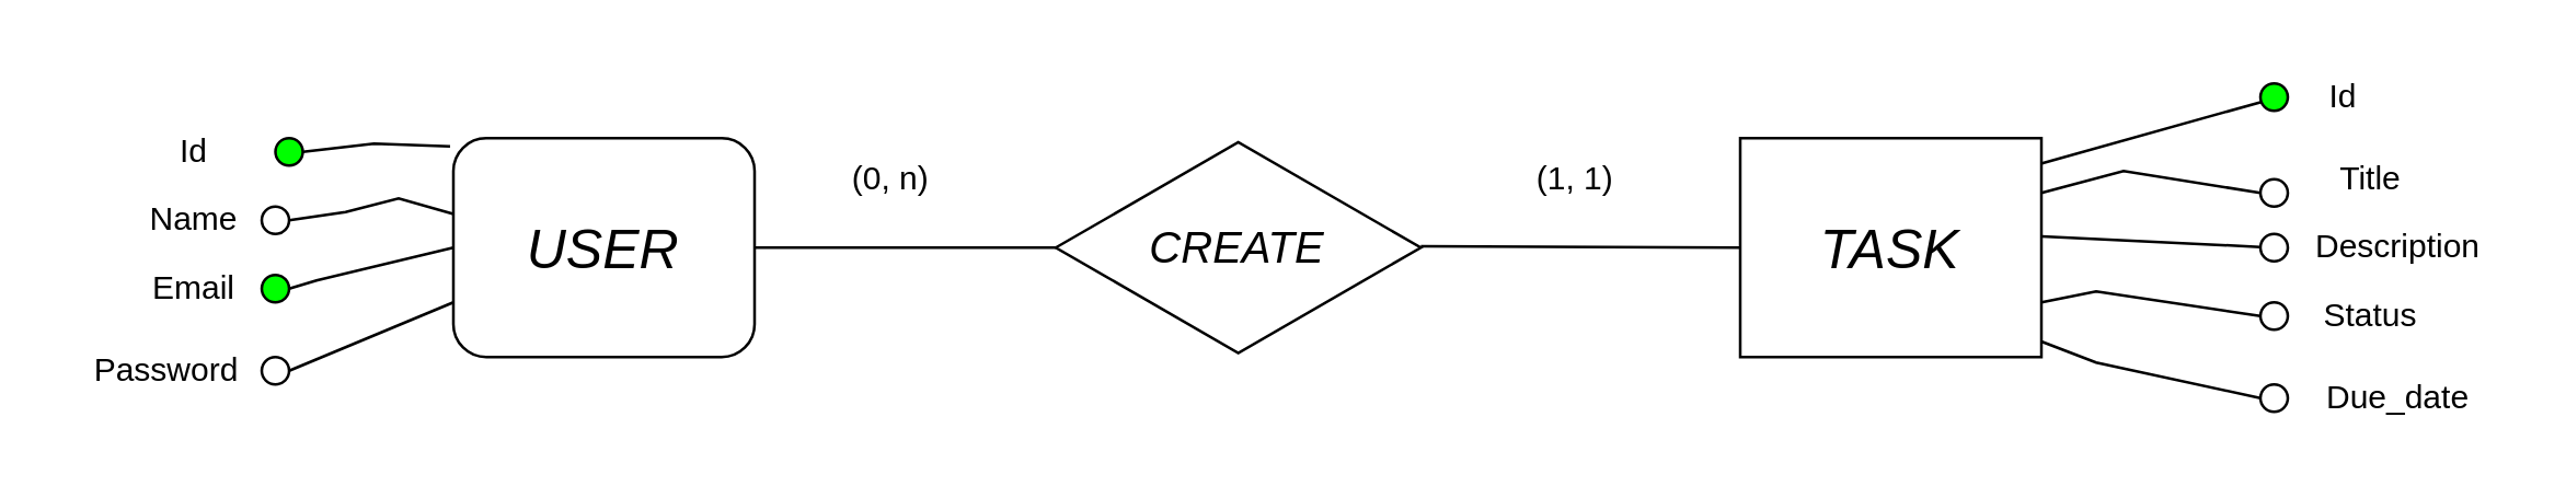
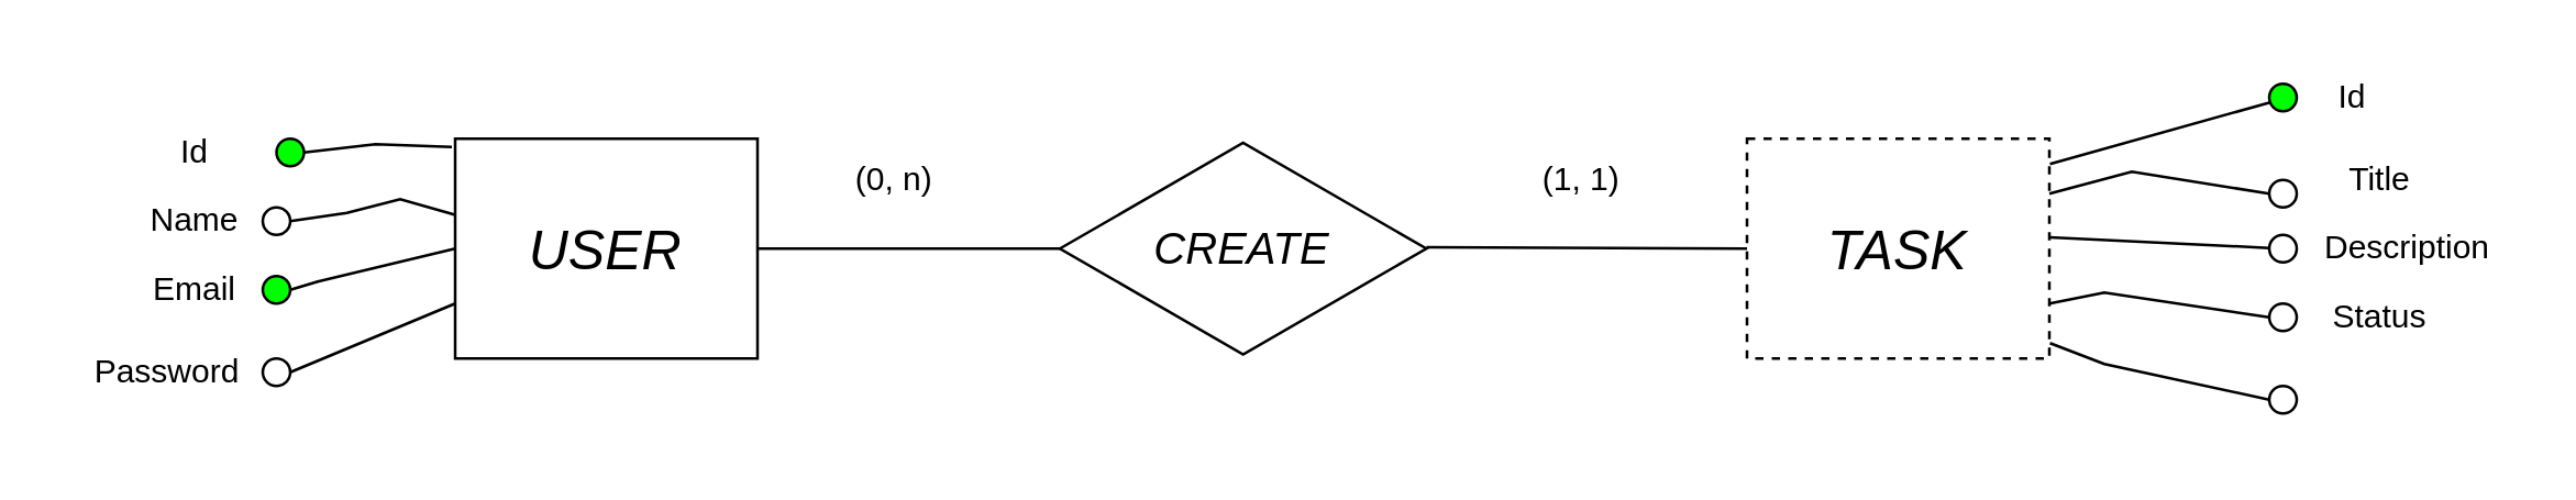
  <mxCell id="0" />
  <mxCell id="1" parent="0" />
- <mxCell id="2" value="&lt;i style=&quot;&quot;&gt;&lt;font style=&quot;font-size: 20px;&quot;&gt;USER&lt;/font&gt;&lt;/i&gt;" style="whiteSpace=wrap;html=1;fillColor=none;rounded=1;" vertex="1" parent="1"><mxGeometry x="165" y="50" width="110" height="80" as="geometry" /></mxCell>
- <mxCell id="3" value="&lt;i style=&quot;&quot;&gt;&lt;font style=&quot;font-size: 20px;&quot;&gt;TASK&lt;/font&gt;&lt;/i&gt;" style="rounded=0;whiteSpace=wrap;html=1;fillColor=none;align=center;" vertex="1" parent="1"><mxGeometry x="635" y="50" width="110" height="80" as="geometry" /></mxCell>
+ <mxCell id="2" value="&lt;i style=&quot;&quot;&gt;&lt;font style=&quot;font-size: 20px;&quot;&gt;USER&lt;/font&gt;&lt;/i&gt;" style="rounded=0;whiteSpace=wrap;html=1;fillColor=none;" vertex="1" parent="1"><mxGeometry x="165" y="50" width="110" height="80" as="geometry" /></mxCell>
+ <mxCell id="3" value="&lt;i style=&quot;&quot;&gt;&lt;font style=&quot;font-size: 20px;&quot;&gt;TASK&lt;/font&gt;&lt;/i&gt;" style="rounded=0;whiteSpace=wrap;html=1;fillColor=none;align=center;dashed=1;" vertex="1" parent="1"><mxGeometry x="635" y="50" width="110" height="80" as="geometry" /></mxCell>
  <mxCell id="4" value="&lt;i&gt;&lt;font style=&quot;font-size: 16px;&quot;&gt;CREATE&lt;/font&gt;&lt;/i&gt;" style="html=1;whiteSpace=wrap;aspect=fixed;shape=isoRectangle;fillColor=none;" vertex="1" parent="1"><mxGeometry x="385" y="50" width="133.34" height="80" as="geometry" /></mxCell>
  <mxCell id="5" value="" style="endArrow=none;html=1;rounded=0;exitX=1;exitY=0.5;exitDx=0;exitDy=0;" edge="1" parent="1" source="2"><mxGeometry width="50" height="50" relative="1" as="geometry"><mxPoint x="285" y="90" as="sourcePoint" /><mxPoint x="385" y="90" as="targetPoint" /></mxGeometry></mxCell>
  <mxCell id="6" value="" style="endArrow=none;html=1;rounded=0;exitX=1;exitY=0.5;exitDx=0;exitDy=0;entryX=0;entryY=0.5;entryDx=0;entryDy=0;" edge="1" parent="1" target="3"><mxGeometry width="50" height="50" relative="1" as="geometry"><mxPoint x="518.34" y="89.5" as="sourcePoint" /><mxPoint x="630.34" y="90.5" as="targetPoint" /></mxGeometry></mxCell>
  <mxCell id="7" value="Name" style="text;html=1;align=center;verticalAlign=middle;resizable=0;points=[];autosize=1;strokeColor=none;fillColor=none;" vertex="1" parent="1"><mxGeometry x="40" y="65" width="60" height="30" as="geometry" /></mxCell>
  <mxCell id="8" value="Email" style="text;html=1;align=center;verticalAlign=middle;resizable=0;points=[];autosize=1;strokeColor=none;fillColor=none;" vertex="1" parent="1"><mxGeometry x="45" y="90" width="50" height="30" as="geometry" /></mxCell>
  <mxCell id="9" value="Password" style="text;html=1;align=center;verticalAlign=middle;resizable=0;points=[];autosize=1;strokeColor=none;fillColor=none;" vertex="1" parent="1"><mxGeometry x="20" y="120" width="80" height="30" as="geometry" /></mxCell>
  <mxCell id="10" value="" style="ellipse;whiteSpace=wrap;html=1;" vertex="1" parent="1"><mxGeometry x="95" y="130" width="10" height="10" as="geometry" /></mxCell>
  <mxCell id="11" value="" style="ellipse;whiteSpace=wrap;html=1;fillColor=#00FF00;" vertex="1" parent="1"><mxGeometry x="95" y="100" width="10" height="10" as="geometry" /></mxCell>
  <mxCell id="12" value="" style="ellipse;whiteSpace=wrap;html=1;" vertex="1" parent="1"><mxGeometry x="95" y="75" width="10" height="10" as="geometry" /></mxCell>
  <mxCell id="13" value="" style="endArrow=none;html=1;rounded=0;entryX=0;entryY=0.75;entryDx=0;entryDy=0;exitX=1;exitY=0.5;exitDx=0;exitDy=0;" edge="1" parent="1" source="10" target="2"><mxGeometry width="50" height="50" relative="1" as="geometry"><mxPoint x="75" y="150" as="sourcePoint" /><mxPoint x="125" y="100" as="targetPoint" /></mxGeometry></mxCell>
  <mxCell id="14" value="" style="endArrow=none;html=1;rounded=0;entryX=0;entryY=0.5;entryDx=0;entryDy=0;exitX=1;exitY=0.5;exitDx=0;exitDy=0;" edge="1" parent="1" source="11" target="2"><mxGeometry width="50" height="50" relative="1" as="geometry"><mxPoint x="85" y="155" as="sourcePoint" /><mxPoint x="175" y="120" as="targetPoint" /><Array as="points"><mxPoint x="115" y="102" /></Array></mxGeometry></mxCell>
  <mxCell id="15" value="" style="endArrow=none;html=1;rounded=0;exitX=1;exitY=0.5;exitDx=0;exitDy=0;entryX=0;entryY=0.346;entryDx=0;entryDy=0;entryPerimeter=0;" edge="1" parent="1" source="12" target="2"><mxGeometry width="50" height="50" relative="1" as="geometry"><mxPoint x="125" y="83.41" as="sourcePoint" /><mxPoint x="166" y="77" as="targetPoint" /><Array as="points"><mxPoint x="125.62" y="77" /><mxPoint x="145" y="72" /></Array></mxGeometry></mxCell>
  <mxCell id="16" value="Title" style="text;html=1;align=center;verticalAlign=middle;resizable=0;points=[];autosize=1;strokeColor=none;fillColor=none;" vertex="1" parent="1"><mxGeometry x="840" y="50" width="50" height="30" as="geometry" /></mxCell>
  <mxCell id="17" value="Description" style="text;html=1;align=center;verticalAlign=middle;resizable=0;points=[];autosize=1;strokeColor=none;fillColor=none;" vertex="1" parent="1"><mxGeometry x="835" y="75" width="80" height="30" as="geometry" /></mxCell>
  <mxCell id="18" value="Status" style="text;html=1;align=center;verticalAlign=middle;resizable=0;points=[];autosize=1;strokeColor=none;fillColor=none;" vertex="1" parent="1"><mxGeometry x="835" y="100" width="60" height="30" as="geometry" /></mxCell>
- <mxCell id="19" value="Due_date" style="text;html=1;align=center;verticalAlign=middle;resizable=0;points=[];autosize=1;strokeColor=none;fillColor=none;" vertex="1" parent="1"><mxGeometry x="835" y="130" width="80" height="30" as="geometry" /></mxCell>
  <mxCell id="20" value="" style="endArrow=none;html=1;rounded=0;exitX=1;exitY=0.25;exitDx=0;exitDy=0;entryX=0;entryY=0.5;entryDx=0;entryDy=0;" edge="1" parent="1" source="3" target="22"><mxGeometry width="50" height="50" relative="1" as="geometry"><mxPoint x="775" y="142" as="sourcePoint" /><mxPoint x="775" y="62" as="targetPoint" /><Array as="points"><mxPoint x="775" y="62" /></Array></mxGeometry></mxCell>
  <mxCell id="21" value="" style="ellipse;whiteSpace=wrap;html=1;aspect=fixed;" vertex="1" parent="1"><mxGeometry x="825" y="85" width="10" height="10" as="geometry" /></mxCell>
  <mxCell id="22" value="" style="ellipse;whiteSpace=wrap;html=1;aspect=fixed;" vertex="1" parent="1"><mxGeometry x="825" y="65" width="10" height="10" as="geometry" /></mxCell>
  <mxCell id="23" value="" style="ellipse;whiteSpace=wrap;html=1;aspect=fixed;" vertex="1" parent="1"><mxGeometry x="825" y="140" width="10" height="10" as="geometry" /></mxCell>
  <mxCell id="24" value="" style="ellipse;whiteSpace=wrap;html=1;aspect=fixed;" vertex="1" parent="1"><mxGeometry x="825" y="110" width="10" height="10" as="geometry" /></mxCell>
  <mxCell id="25" value="" style="endArrow=none;html=1;rounded=0;exitX=1.001;exitY=0.449;exitDx=0;exitDy=0;exitPerimeter=0;" edge="1" parent="1" source="3" target="21"><mxGeometry width="50" height="50" relative="1" as="geometry"><mxPoint x="755" y="80" as="sourcePoint" /><mxPoint x="790" y="70" as="targetPoint" /><Array as="points" /></mxGeometry></mxCell>
  <mxCell id="26" value="" style="endArrow=none;html=1;rounded=0;entryX=0;entryY=0.5;entryDx=0;entryDy=0;exitX=1;exitY=0.75;exitDx=0;exitDy=0;" edge="1" parent="1" source="3" target="24"><mxGeometry width="50" height="50" relative="1" as="geometry"><mxPoint x="746" y="105" as="sourcePoint" /><mxPoint x="800" y="80" as="targetPoint" /><Array as="points"><mxPoint x="765" y="106" /></Array></mxGeometry></mxCell>
  <mxCell id="27" value="" style="endArrow=none;html=1;rounded=0;exitX=1.002;exitY=0.93;exitDx=0;exitDy=0;entryX=0;entryY=0.5;entryDx=0;entryDy=0;exitPerimeter=0;" edge="1" parent="1" source="3" target="23"><mxGeometry width="50" height="50" relative="1" as="geometry"><mxPoint x="735" y="128" as="sourcePoint" /><mxPoint x="770" y="118" as="targetPoint" /><Array as="points"><mxPoint x="765" y="132" /></Array></mxGeometry></mxCell>
  <mxCell id="28" value="Id" style="text;html=1;align=center;verticalAlign=middle;resizable=0;points=[];autosize=1;strokeColor=none;fillColor=none;" vertex="1" parent="1"><mxGeometry x="840" y="20" width="30" height="30" as="geometry" /></mxCell>
  <mxCell id="29" value="" style="ellipse;whiteSpace=wrap;html=1;aspect=fixed;fillColor=#00FF00;" vertex="1" parent="1"><mxGeometry x="825" y="30" width="10" height="10" as="geometry" /></mxCell>
  <mxCell id="30" value="" style="endArrow=none;html=1;rounded=0;exitX=1.002;exitY=0.115;exitDx=0;exitDy=0;entryX=0.03;entryY=0.678;entryDx=0;entryDy=0;exitPerimeter=0;entryPerimeter=0;" edge="1" parent="1" source="3" target="29"><mxGeometry width="50" height="50" relative="1" as="geometry"><mxPoint x="755" y="80" as="sourcePoint" /><mxPoint x="835" y="55" as="targetPoint" /><Array as="points" /></mxGeometry></mxCell>
  <mxCell id="31" value="" style="ellipse;whiteSpace=wrap;html=1;fillColor=#00FF00;" vertex="1" parent="1"><mxGeometry x="100" y="50" width="10" height="10" as="geometry" /></mxCell>
  <mxCell id="32" value="Id" style="text;html=1;align=center;verticalAlign=middle;resizable=0;points=[];autosize=1;strokeColor=none;fillColor=none;" vertex="1" parent="1"><mxGeometry x="55" y="40" width="30" height="30" as="geometry" /></mxCell>
  <mxCell id="33" value="" style="endArrow=none;html=1;rounded=0;exitX=1;exitY=0.5;exitDx=0;exitDy=0;entryX=-0.011;entryY=0.038;entryDx=0;entryDy=0;entryPerimeter=0;" edge="1" parent="1" source="31" target="2"><mxGeometry width="50" height="50" relative="1" as="geometry"><mxPoint x="125" y="90" as="sourcePoint" /><mxPoint x="175" y="88" as="targetPoint" /><Array as="points"><mxPoint x="136" y="52" /></Array></mxGeometry></mxCell>
  <mxCell id="34" value="(0, n)" style="text;html=1;align=center;verticalAlign=middle;whiteSpace=wrap;rounded=0;" vertex="1" parent="1"><mxGeometry x="295" y="50" width="60" height="30" as="geometry" /></mxCell>
  <mxCell id="35" value="(1, 1)" style="text;html=1;align=center;verticalAlign=middle;whiteSpace=wrap;rounded=0;" vertex="1" parent="1"><mxGeometry x="545" y="50" width="60" height="30" as="geometry" /></mxCell>
